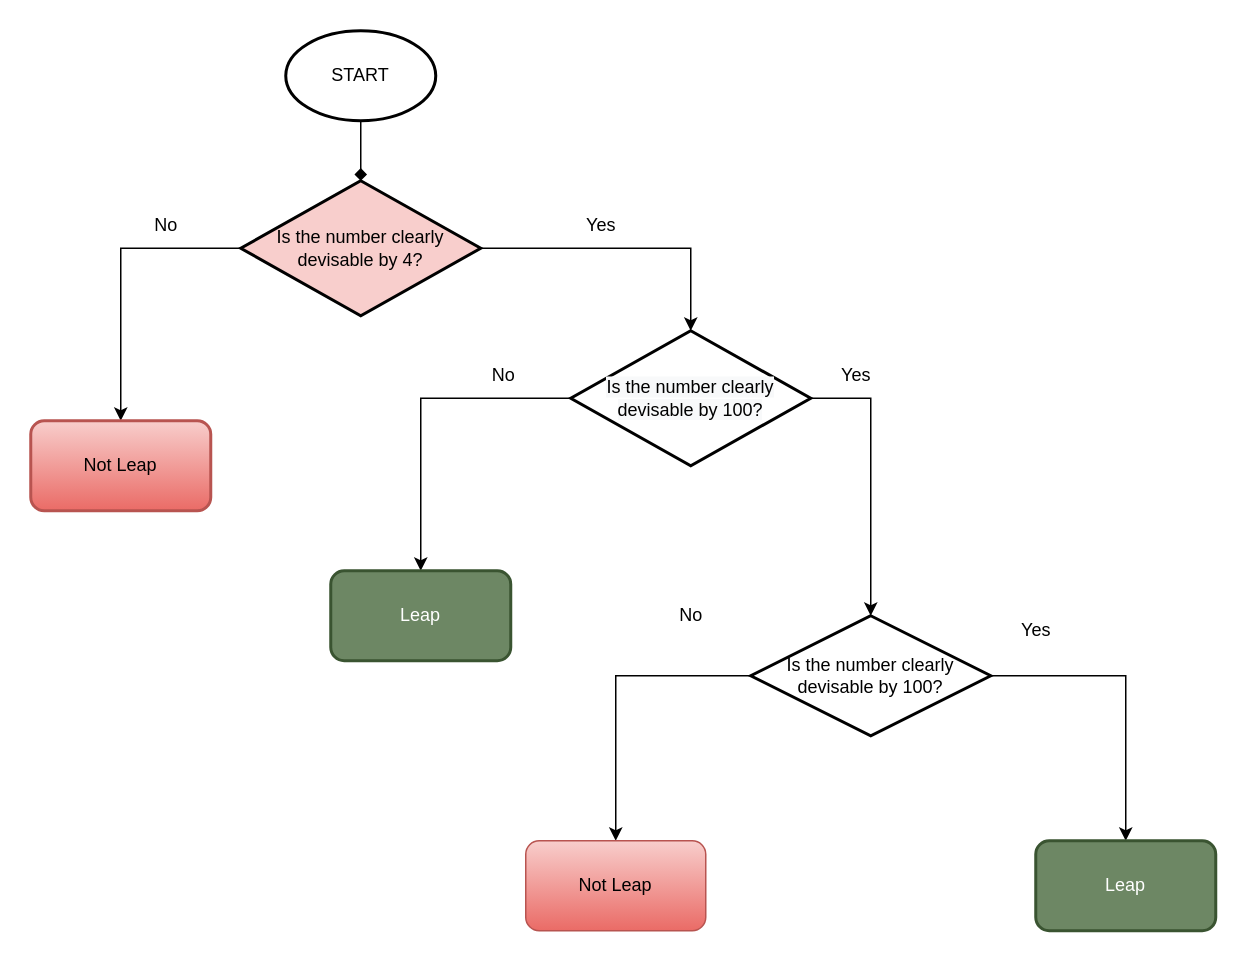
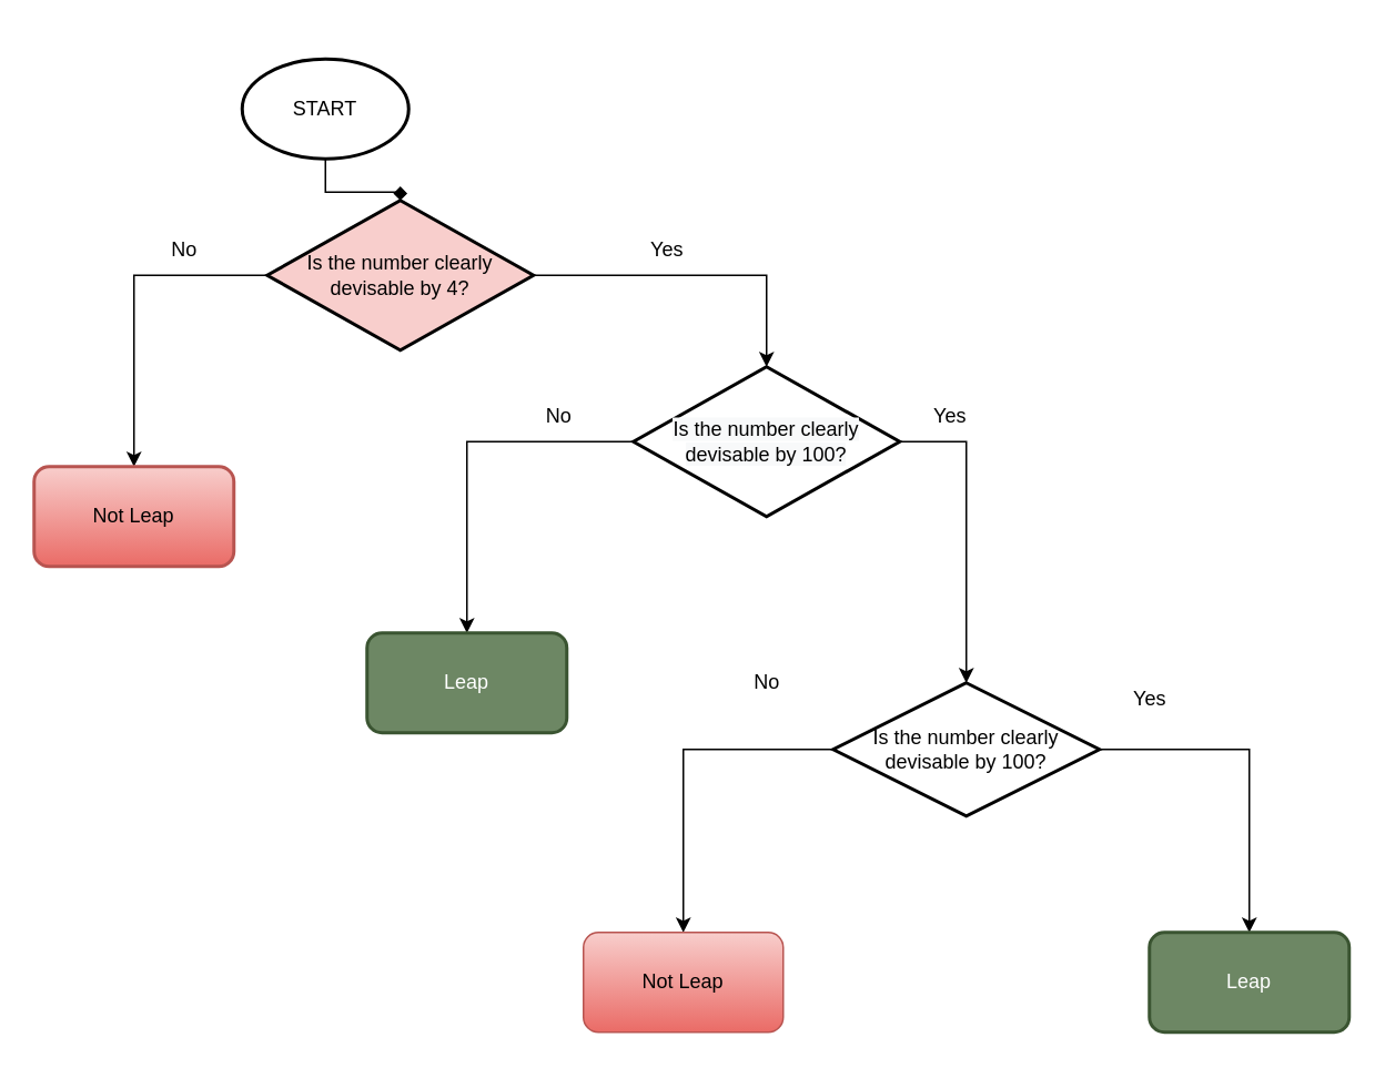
  <mxCell id="0" />
  <mxCell id="1" parent="0" />
  <mxCell id="2" value="" style="edgeStyle=orthogonalEdgeStyle;rounded=0;orthogonalLoop=1;jettySize=auto;html=1;endArrow=diamond;" edge="1" parent="1" source="3" target="6"><mxGeometry relative="1" as="geometry" /></mxCell>
- <mxCell id="3" value="START" style="strokeWidth=2;html=1;shape=mxgraph.flowchart.start_1;whiteSpace=wrap;" vertex="1" parent="1"><mxGeometry x="190" y="20" width="100" height="60" as="geometry" /></mxCell>
+ <mxCell id="3" value="START" style="strokeWidth=2;html=1;shape=mxgraph.flowchart.start_1;whiteSpace=wrap;" vertex="1" parent="1"><mxGeometry x="145" y="35" width="100" height="60" as="geometry" /></mxCell>
  <mxCell id="4" value="" style="edgeStyle=orthogonalEdgeStyle;rounded=0;orthogonalLoop=1;jettySize=auto;html=1;" edge="1" parent="1" source="6" target="9"><mxGeometry relative="1" as="geometry" /></mxCell>
  <mxCell id="5" value="" style="edgeStyle=orthogonalEdgeStyle;rounded=0;orthogonalLoop=1;jettySize=auto;html=1;" edge="1" parent="1" source="6" target="11"><mxGeometry relative="1" as="geometry" /></mxCell>
  <mxCell id="6" value="Is the number clearly devisable by 4?" style="rhombus;whiteSpace=wrap;html=1;strokeWidth=2;fillColor=#f8cecc;" vertex="1" parent="1"><mxGeometry x="160" y="120" width="160" height="90" as="geometry" /></mxCell>
  <mxCell id="7" value="" style="edgeStyle=orthogonalEdgeStyle;rounded=0;orthogonalLoop=1;jettySize=auto;html=1;" edge="1" parent="1" source="9" target="10"><mxGeometry relative="1" as="geometry" /></mxCell>
  <mxCell id="8" value="" style="edgeStyle=orthogonalEdgeStyle;rounded=0;orthogonalLoop=1;jettySize=auto;html=1;" edge="1" parent="1" source="9" target="17"><mxGeometry relative="1" as="geometry"><Array as="points"><mxPoint x="580" y="265" /></Array></mxGeometry></mxCell>
  <mxCell id="9" value="&lt;span style=&quot;color: rgb(0 , 0 , 0) ; font-family: &amp;#34;helvetica&amp;#34; ; font-size: 12px ; font-style: normal ; font-weight: 400 ; letter-spacing: normal ; text-align: center ; text-indent: 0px ; text-transform: none ; word-spacing: 0px ; background-color: rgb(248 , 249 , 250) ; display: inline ; float: none&quot;&gt;Is the number clearly devisable by 100?&lt;/span&gt;" style="rhombus;whiteSpace=wrap;html=1;strokeWidth=2;" vertex="1" parent="1"><mxGeometry x="380" y="220" width="160" height="90" as="geometry" /></mxCell>
  <mxCell id="10" value="Leap" style="rounded=1;whiteSpace=wrap;html=1;strokeWidth=2;fillColor=#6d8764;strokeColor=#3A5431;fontColor=#ffffff;" vertex="1" parent="1"><mxGeometry x="220" y="380" width="120" height="60" as="geometry" /></mxCell>
  <mxCell id="11" value="Not Leap" style="rounded=1;whiteSpace=wrap;html=1;strokeWidth=2;fillColor=#f8cecc;strokeColor=#b85450;gradientColor=#ea6b66;" vertex="1" parent="1"><mxGeometry x="20" y="280" width="120" height="60" as="geometry" /></mxCell>
  <mxCell id="12" value="No" style="text;html=1;align=center;verticalAlign=middle;resizable=0;points=[];autosize=1;strokeColor=none;fillColor=none;" vertex="1" parent="1"><mxGeometry x="320" y="240" width="30" height="20" as="geometry" /></mxCell>
  <mxCell id="13" value="No" style="text;html=1;align=center;verticalAlign=middle;resizable=0;points=[];autosize=1;strokeColor=none;fillColor=none;" vertex="1" parent="1"><mxGeometry x="95" y="140" width="30" height="20" as="geometry" /></mxCell>
  <mxCell id="14" value="Yes" style="text;html=1;align=center;verticalAlign=middle;resizable=0;points=[];autosize=1;strokeColor=none;fillColor=none;" vertex="1" parent="1"><mxGeometry x="380" y="140" width="40" height="20" as="geometry" /></mxCell>
  <mxCell id="15" value="" style="edgeStyle=orthogonalEdgeStyle;rounded=0;orthogonalLoop=1;jettySize=auto;html=1;" edge="1" parent="1" source="17" target="18"><mxGeometry relative="1" as="geometry" /></mxCell>
  <mxCell id="16" value="" style="edgeStyle=orthogonalEdgeStyle;rounded=0;orthogonalLoop=1;jettySize=auto;html=1;" edge="1" parent="1" source="17" target="19"><mxGeometry relative="1" as="geometry" /></mxCell>
  <mxCell id="17" value="&lt;span style=&quot;font-family: &amp;#34;helvetica&amp;#34;&quot;&gt;Is the number clearly devisable by 100?&lt;/span&gt;" style="rhombus;whiteSpace=wrap;html=1;strokeWidth=2;" vertex="1" parent="1"><mxGeometry x="500" y="410" width="160" height="80" as="geometry" /></mxCell>
  <mxCell id="18" value="Not Leap" style="rounded=1;whiteSpace=wrap;html=1;strokeColor=#b85450;fillColor=#f8cecc;gradientColor=#ea6b66;" vertex="1" parent="1"><mxGeometry x="350" y="560" width="120" height="60" as="geometry" /></mxCell>
  <mxCell id="19" value="Leap" style="rounded=1;whiteSpace=wrap;html=1;strokeWidth=2;fillColor=#6d8764;fontColor=#ffffff;strokeColor=#3A5431;" vertex="1" parent="1"><mxGeometry x="690" y="560" width="120" height="60" as="geometry" /></mxCell>
  <mxCell id="20" value="Yes" style="text;html=1;align=center;verticalAlign=middle;resizable=0;points=[];autosize=1;strokeColor=none;fillColor=none;" vertex="1" parent="1"><mxGeometry x="550" y="240" width="40" height="20" as="geometry" /></mxCell>
  <mxCell id="21" value="Yes" style="text;html=1;align=center;verticalAlign=middle;resizable=0;points=[];autosize=1;strokeColor=none;fillColor=none;" vertex="1" parent="1"><mxGeometry x="670" y="410" width="40" height="20" as="geometry" /></mxCell>
  <mxCell id="22" value="No" style="text;html=1;align=center;verticalAlign=middle;resizable=0;points=[];autosize=1;strokeColor=none;fillColor=none;" vertex="1" parent="1"><mxGeometry x="445" y="400" width="30" height="20" as="geometry" /></mxCell>
